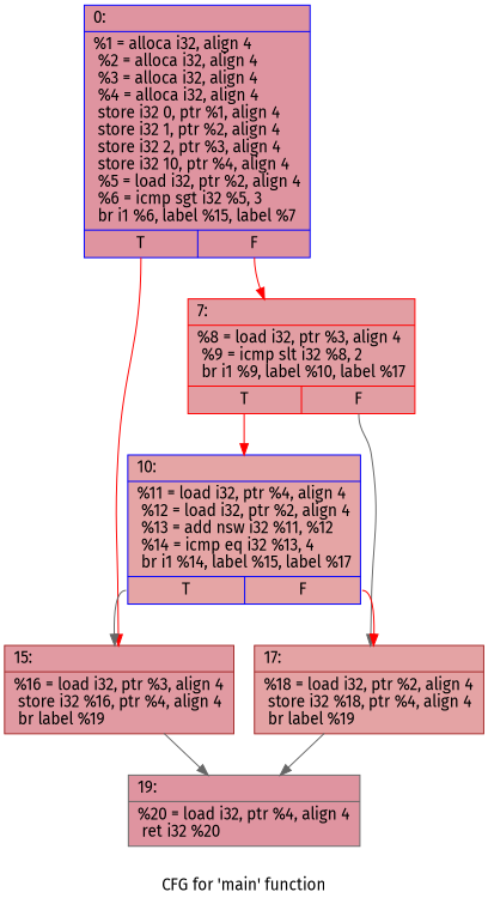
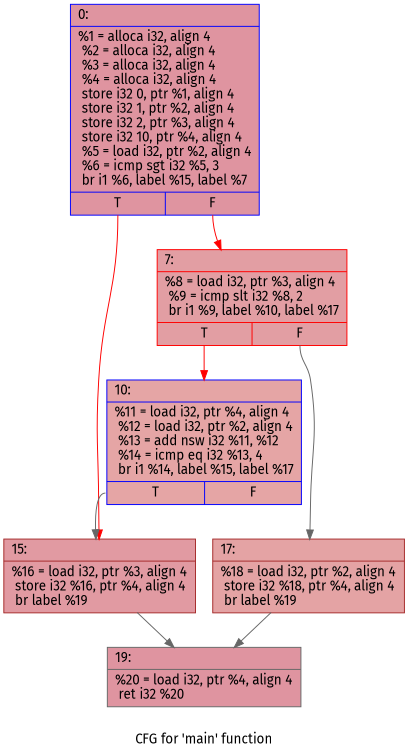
  digraph {
    label="CFG for 'main' function"
    fontname="Fira Sans"
    node [color=blue fillcolor="#b70d2870" fontname="Fira Sans" shape=record style=filled]
    edge [tailport=s0 color=red fontname="Fira Sans"]
    n1 [label="{0:\l|  %1 = alloca i32, align 4\l  %2 = alloca i32, align 4\l  %3 = alloca i32, align 4\l  %4 = alloca i32, align 4\l  store i32 0, ptr %1, align 4\l  store i32 1, ptr %2, align 4\l  store i32 2, ptr %3, align 4\l  store i32 10, ptr %4, align 4\l  %5 = load i32, ptr %2, align 4\l  %6 = icmp sgt i32 %5, 3\l  br i1 %6, label %15, label %7\l|{<s0>T|<s1>F}}"]
    n2 [color=brown fillcolor="#bb1b2c70" label="{15:\l|  %16 = load i32, ptr %3, align 4\l  store i32 %16, ptr %4, align 4\l  br label %19\l}"]
    n3 [color=red fillcolor="#be242e70" label="{7:\l|  %8 = load i32, ptr %3, align 4\l  %9 = icmp slt i32 %8, 2\l  br i1 %9, label %10, label %17\l|{<s0>T|<s1>F}}"]
    n4 [color=gray40 label="{19:\l|  %20 = load i32, ptr %4, align 4\l  ret i32 %20\l}"]
    n5 [fillcolor="#c5333470" label="{10:\l|  %11 = load i32, ptr %4, align 4\l  %12 = load i32, ptr %2, align 4\l  %13 = add nsw i32 %11, %12\l  %14 = icmp eq i32 %13, 4\l  br i1 %14, label %15, label %17\l|{<s0>T|<s1>F}}"]
    n6 [color=brown fillcolor="#c32e3170" label="{17:\l|  %18 = load i32, ptr %2, align 4\l  store i32 %18, ptr %4, align 4\l  br label %19\l}"]
    n1 -> n2
    n1 -> n3 [tailport=s1]
    n2 -> n4 [color=gray40 tailport=""]
    n3 -> n5
    n3 -> n6 [tailport=s1 color=gray40]
    n5 -> n2 [color=gray40]
-   n5 -> n6 [tailport=s1]
    n6 -> n4 [color=gray40 tailport=""]
  }
